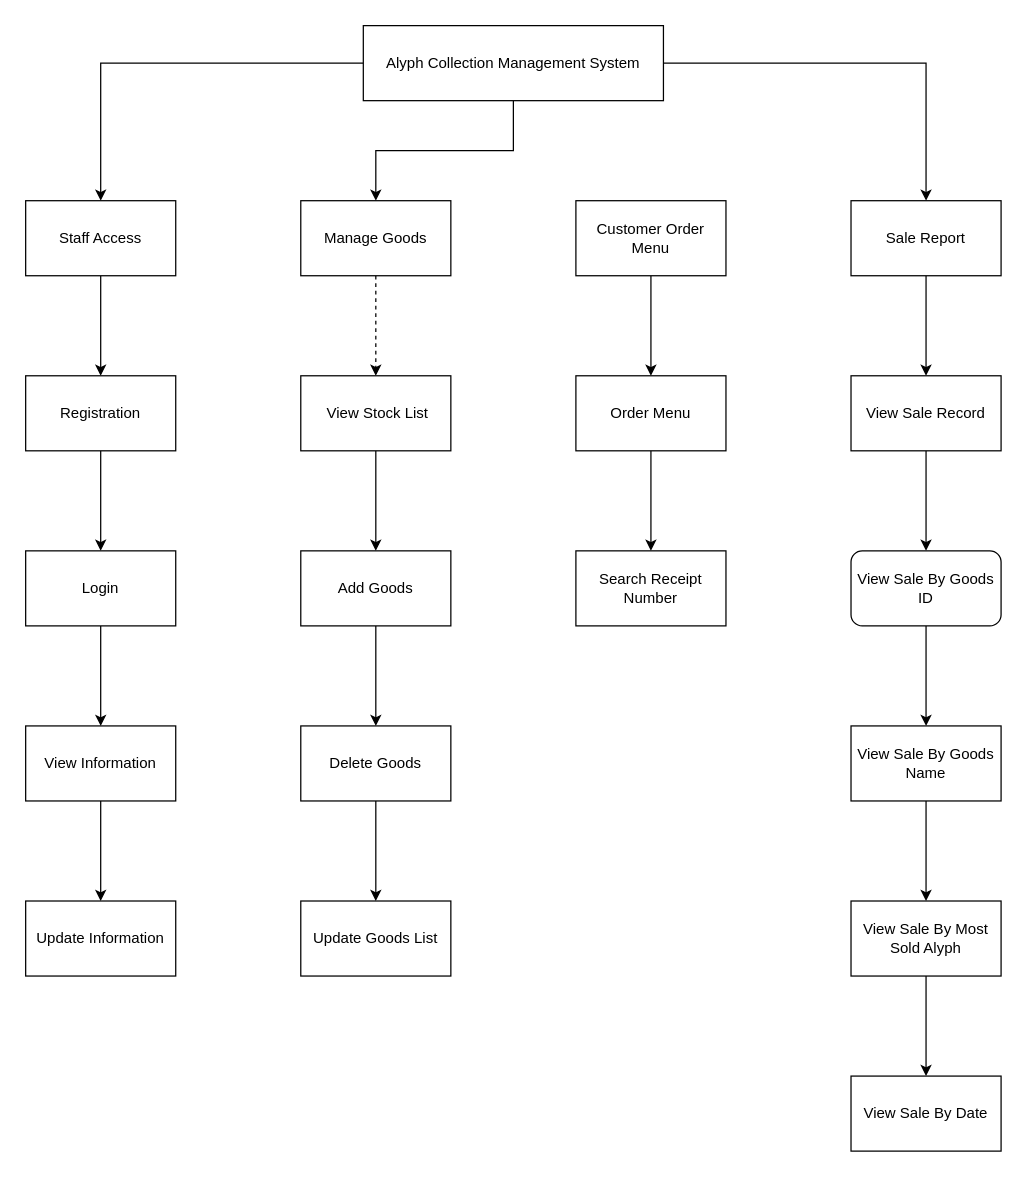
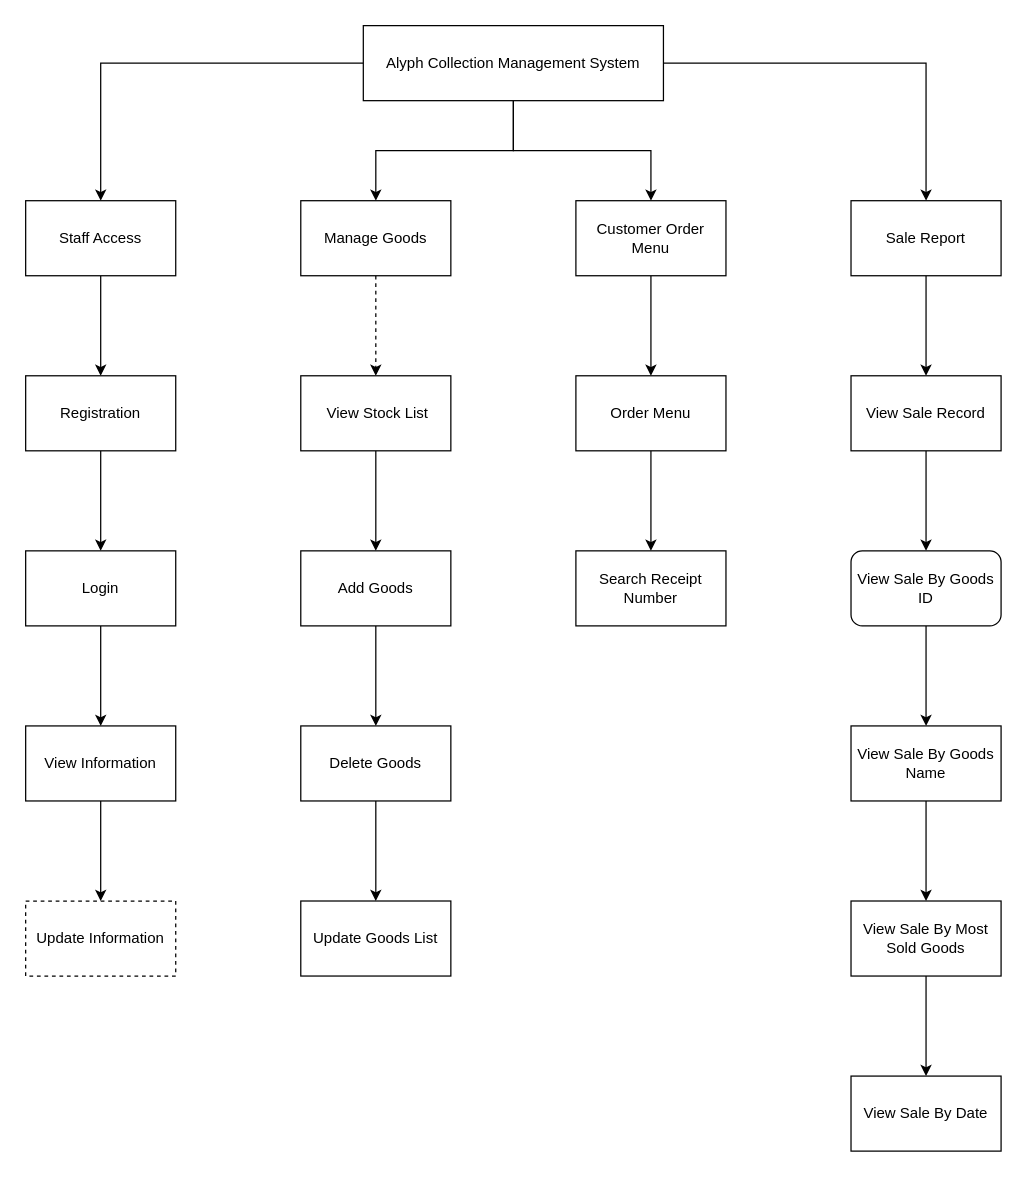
  <mxCell id="0" />
  <mxCell id="1" parent="0" />
  <mxCell id="2" style="edgeStyle=orthogonalEdgeStyle;rounded=0;orthogonalLoop=1;jettySize=auto;html=1;entryX=0.5;entryY=0;entryDx=0;entryDy=0;" edge="1" parent="1" source="6" target="17"><mxGeometry relative="1" as="geometry" /></mxCell>
+ <mxCell id="3" style="edgeStyle=orthogonalEdgeStyle;rounded=0;orthogonalLoop=1;jettySize=auto;html=1;entryX=0.5;entryY=0;entryDx=0;entryDy=0;" edge="1" parent="1" source="6" target="26"><mxGeometry relative="1" as="geometry" /></mxCell>
  <mxCell id="4" style="edgeStyle=orthogonalEdgeStyle;rounded=0;orthogonalLoop=1;jettySize=auto;html=1;entryX=0.5;entryY=0;entryDx=0;entryDy=0;" edge="1" parent="1" source="6" target="31"><mxGeometry relative="1" as="geometry" /></mxCell>
  <mxCell id="5" style="edgeStyle=orthogonalEdgeStyle;rounded=0;orthogonalLoop=1;jettySize=auto;html=1;entryX=0.5;entryY=0;entryDx=0;entryDy=0;" edge="1" parent="1" source="6" target="8"><mxGeometry relative="1" as="geometry" /></mxCell>
  <mxCell id="6" value="Alyph Collection Management System" style="rounded=0;whiteSpace=wrap;html=1;" vertex="1" parent="1"><mxGeometry x="290" y="20" width="240" height="60" as="geometry" /></mxCell>
  <mxCell id="7" value="" style="edgeStyle=orthogonalEdgeStyle;rounded=0;orthogonalLoop=1;jettySize=auto;html=1;" edge="1" parent="1" source="8" target="10"><mxGeometry relative="1" as="geometry" /></mxCell>
  <mxCell id="8" value="Staff Access" style="rounded=0;whiteSpace=wrap;html=1;" vertex="1" parent="1"><mxGeometry x="20" y="160" width="120" height="60" as="geometry" /></mxCell>
  <mxCell id="9" value="" style="edgeStyle=orthogonalEdgeStyle;rounded=0;orthogonalLoop=1;jettySize=auto;html=1;" edge="1" parent="1" source="10" target="12"><mxGeometry relative="1" as="geometry" /></mxCell>
  <mxCell id="10" value="Registration" style="rounded=0;whiteSpace=wrap;html=1;" vertex="1" parent="1"><mxGeometry x="20" y="300" width="120" height="60" as="geometry" /></mxCell>
  <mxCell id="11" value="" style="edgeStyle=orthogonalEdgeStyle;rounded=0;orthogonalLoop=1;jettySize=auto;html=1;" edge="1" parent="1" source="12" target="14"><mxGeometry relative="1" as="geometry" /></mxCell>
  <mxCell id="12" value="Login" style="rounded=0;whiteSpace=wrap;html=1;" vertex="1" parent="1"><mxGeometry x="20" y="440" width="120" height="60" as="geometry" /></mxCell>
  <mxCell id="13" value="" style="edgeStyle=orthogonalEdgeStyle;rounded=0;orthogonalLoop=1;jettySize=auto;html=1;" edge="1" parent="1" source="14" target="15"><mxGeometry relative="1" as="geometry" /></mxCell>
  <mxCell id="14" value="View Information" style="rounded=0;whiteSpace=wrap;html=1;" vertex="1" parent="1"><mxGeometry x="20" y="580" width="120" height="60" as="geometry" /></mxCell>
- <mxCell id="15" value="Update Information" style="rounded=0;whiteSpace=wrap;html=1;" vertex="1" parent="1"><mxGeometry x="20" y="720" width="120" height="60" as="geometry" /></mxCell>
+ <mxCell id="15" value="Update Information" style="rounded=0;whiteSpace=wrap;html=1;dashed=1;" vertex="1" parent="1"><mxGeometry x="20" y="720" width="120" height="60" as="geometry" /></mxCell>
  <mxCell id="16" value="" style="edgeStyle=orthogonalEdgeStyle;rounded=0;orthogonalLoop=1;jettySize=auto;html=1;dashed=1;" edge="1" parent="1" source="17" target="19"><mxGeometry relative="1" as="geometry" /></mxCell>
  <mxCell id="17" value="Manage Goods" style="rounded=0;whiteSpace=wrap;html=1;" vertex="1" parent="1"><mxGeometry x="240" y="160" width="120" height="60" as="geometry" /></mxCell>
  <mxCell id="18" value="" style="edgeStyle=orthogonalEdgeStyle;rounded=0;orthogonalLoop=1;jettySize=auto;html=1;" edge="1" parent="1" source="19" target="21"><mxGeometry relative="1" as="geometry" /></mxCell>
  <mxCell id="19" value="&amp;nbsp;View Stock List" style="rounded=0;whiteSpace=wrap;html=1;" vertex="1" parent="1"><mxGeometry x="240" y="300" width="120" height="60" as="geometry" /></mxCell>
  <mxCell id="20" value="" style="edgeStyle=orthogonalEdgeStyle;rounded=0;orthogonalLoop=1;jettySize=auto;html=1;" edge="1" parent="1" source="21" target="23"><mxGeometry relative="1" as="geometry" /></mxCell>
  <mxCell id="21" value="Add Goods" style="rounded=0;whiteSpace=wrap;html=1;" vertex="1" parent="1"><mxGeometry x="240" y="440" width="120" height="60" as="geometry" /></mxCell>
  <mxCell id="22" value="" style="edgeStyle=orthogonalEdgeStyle;rounded=0;orthogonalLoop=1;jettySize=auto;html=1;" edge="1" parent="1" source="23" target="24"><mxGeometry relative="1" as="geometry" /></mxCell>
  <mxCell id="23" value="Delete Goods" style="rounded=0;whiteSpace=wrap;html=1;" vertex="1" parent="1"><mxGeometry x="240" y="580" width="120" height="60" as="geometry" /></mxCell>
  <mxCell id="24" value="Update Goods List" style="rounded=0;whiteSpace=wrap;html=1;" vertex="1" parent="1"><mxGeometry x="240" y="720" width="120" height="60" as="geometry" /></mxCell>
  <mxCell id="25" value="" style="edgeStyle=orthogonalEdgeStyle;rounded=0;orthogonalLoop=1;jettySize=auto;html=1;" edge="1" parent="1" source="26" target="28"><mxGeometry relative="1" as="geometry" /></mxCell>
  <mxCell id="26" value="Customer Order Menu" style="rounded=0;whiteSpace=wrap;html=1;" vertex="1" parent="1"><mxGeometry x="460" y="160" width="120" height="60" as="geometry" /></mxCell>
  <mxCell id="27" value="" style="edgeStyle=orthogonalEdgeStyle;rounded=0;orthogonalLoop=1;jettySize=auto;html=1;" edge="1" parent="1" source="28" target="29"><mxGeometry relative="1" as="geometry" /></mxCell>
  <mxCell id="28" value="Order Menu" style="rounded=0;whiteSpace=wrap;html=1;" vertex="1" parent="1"><mxGeometry x="460" y="300" width="120" height="60" as="geometry" /></mxCell>
  <mxCell id="29" value="Search Receipt Number" style="rounded=0;whiteSpace=wrap;html=1;" vertex="1" parent="1"><mxGeometry x="460" y="440" width="120" height="60" as="geometry" /></mxCell>
  <mxCell id="30" value="" style="edgeStyle=orthogonalEdgeStyle;rounded=0;orthogonalLoop=1;jettySize=auto;html=1;" edge="1" parent="1" source="31" target="33"><mxGeometry relative="1" as="geometry" /></mxCell>
  <mxCell id="31" value="Sale Report" style="rounded=0;whiteSpace=wrap;html=1;" vertex="1" parent="1"><mxGeometry x="680" y="160" width="120" height="60" as="geometry" /></mxCell>
  <mxCell id="32" value="" style="edgeStyle=orthogonalEdgeStyle;rounded=0;orthogonalLoop=1;jettySize=auto;html=1;" edge="1" parent="1" source="33" target="35"><mxGeometry relative="1" as="geometry" /></mxCell>
  <mxCell id="33" value="View Sale Record" style="rounded=0;whiteSpace=wrap;html=1;" vertex="1" parent="1"><mxGeometry x="680" y="300" width="120" height="60" as="geometry" /></mxCell>
  <mxCell id="34" value="" style="edgeStyle=orthogonalEdgeStyle;rounded=0;orthogonalLoop=1;jettySize=auto;html=1;" edge="1" parent="1" source="35" target="37"><mxGeometry relative="1" as="geometry" /></mxCell>
  <mxCell id="35" value="View Sale By Goods ID" style="whiteSpace=wrap;html=1;rounded=1;" vertex="1" parent="1"><mxGeometry x="680" y="440" width="120" height="60" as="geometry" /></mxCell>
  <mxCell id="36" value="" style="edgeStyle=orthogonalEdgeStyle;rounded=0;orthogonalLoop=1;jettySize=auto;html=1;" edge="1" parent="1" source="37" target="39"><mxGeometry relative="1" as="geometry" /></mxCell>
  <mxCell id="37" value="View Sale By Goods Name" style="rounded=0;whiteSpace=wrap;html=1;" vertex="1" parent="1"><mxGeometry x="680" y="580" width="120" height="60" as="geometry" /></mxCell>
  <mxCell id="38" value="" style="edgeStyle=orthogonalEdgeStyle;rounded=0;orthogonalLoop=1;jettySize=auto;html=1;" edge="1" parent="1" source="39" target="40"><mxGeometry relative="1" as="geometry" /></mxCell>
- <mxCell id="39" value="View Sale By Most Sold Alyph" style="rounded=0;whiteSpace=wrap;html=1;" vertex="1" parent="1"><mxGeometry x="680" y="720" width="120" height="60" as="geometry" /></mxCell>
+ <mxCell id="39" value="View Sale By Most Sold Goods" style="rounded=0;whiteSpace=wrap;html=1;" vertex="1" parent="1"><mxGeometry x="680" y="720" width="120" height="60" as="geometry" /></mxCell>
  <mxCell id="40" value="View Sale By Date" style="rounded=0;whiteSpace=wrap;html=1;" vertex="1" parent="1"><mxGeometry x="680" y="860" width="120" height="60" as="geometry" /></mxCell>
